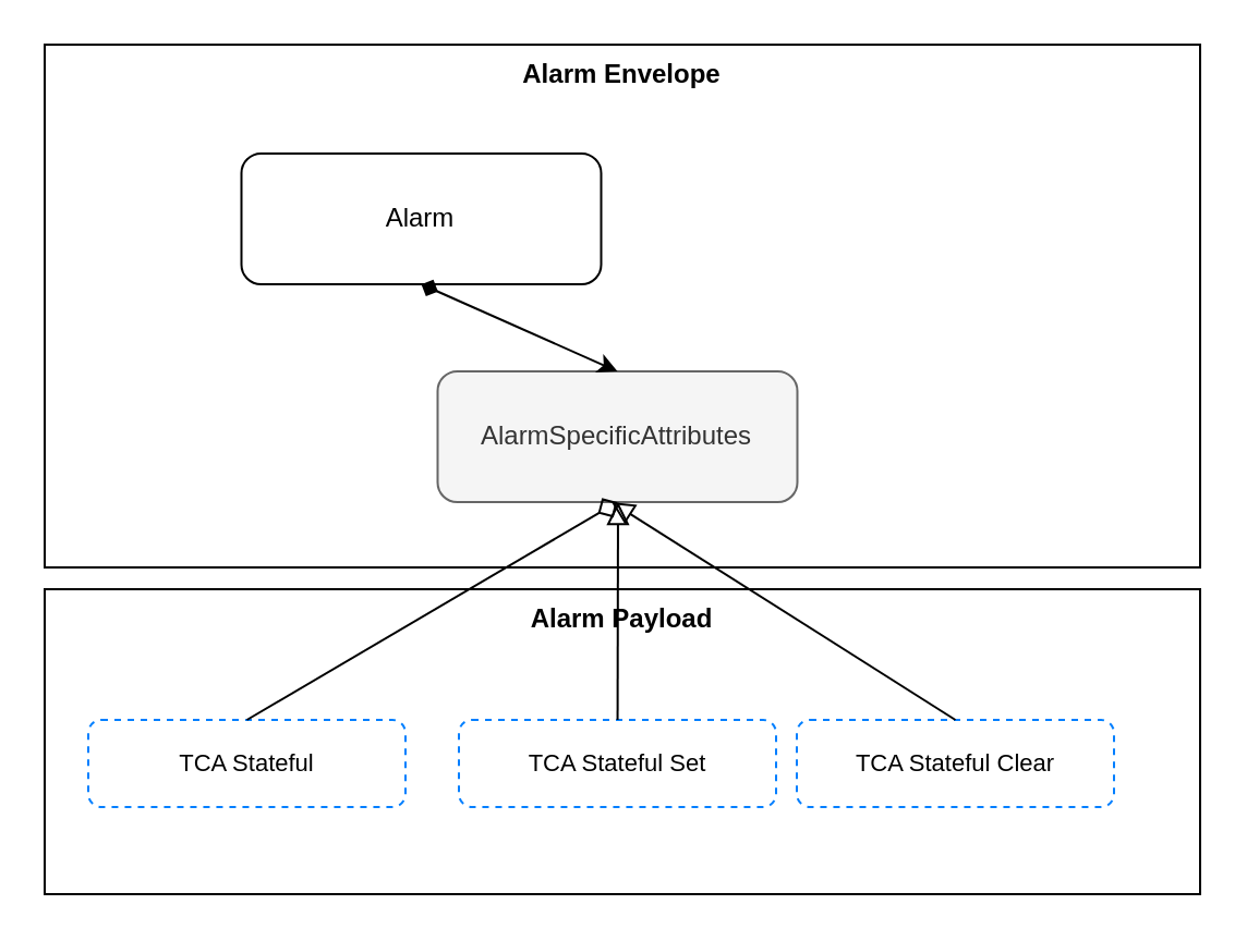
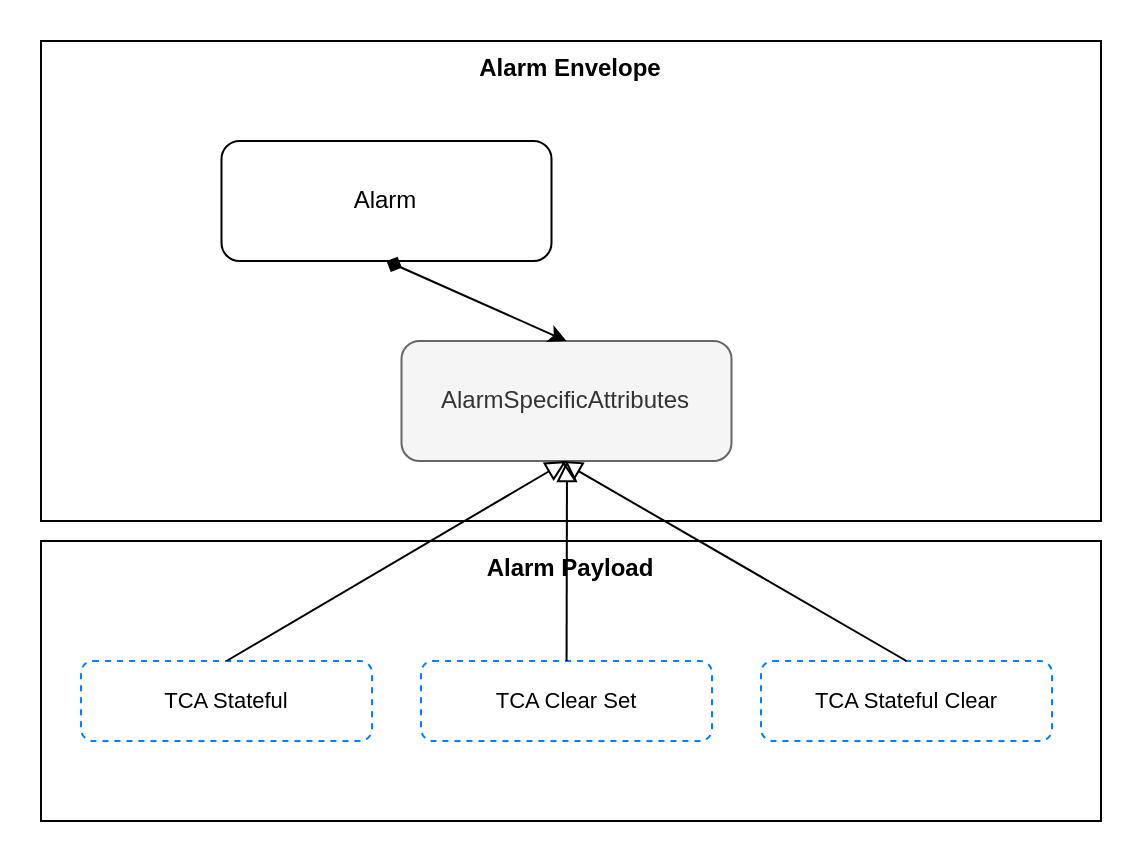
  <mxCell id="0" />
  <mxCell id="1" parent="0" />
  <mxCell id="2" value="&lt;b&gt;Alarm Envelope&lt;/b&gt;" style="rounded=0;whiteSpace=wrap;html=1;verticalAlign=top;" parent="1" vertex="1"><mxGeometry x="20" y="20" width="530" height="240" as="geometry" /></mxCell>
  <mxCell id="3" value="Alarm" style="rounded=1;whiteSpace=wrap;html=1;" parent="1" vertex="1"><mxGeometry x="110.25" y="70" width="165" height="60" as="geometry" /></mxCell>
  <mxCell id="4" value="AlarmSpecificAttributes" style="rounded=1;html=1;whiteSpace=wrap;fillColor=#f5f5f5;strokeColor=#666666;fontColor=#333333;" parent="1" vertex="1"><mxGeometry x="200.25" y="170" width="165" height="60" as="geometry" /></mxCell>
  <mxCell id="5" value="" style="endArrow=classic;html=1;startArrow=diamond;startFill=1;exitX=0.5;exitY=1;exitDx=0;exitDy=0;entryX=0.5;entryY=0;entryDx=0;entryDy=0;" parent="1" source="3" target="4" edge="1"><mxGeometry width="50" height="50" relative="1" as="geometry"><mxPoint x="180" y="310" as="sourcePoint" /><mxPoint x="230" y="260" as="targetPoint" /></mxGeometry></mxCell>
  <mxCell id="6" value="&lt;b&gt;Alarm Payload&lt;/b&gt;" style="rounded=0;whiteSpace=wrap;html=1;verticalAlign=top;" parent="1" vertex="1"><mxGeometry x="20" y="270" width="530" height="140" as="geometry" /></mxCell>
  <mxCell id="7" value="TCA Stateful" style="rounded=1;whiteSpace=wrap;html=1;dashed=1;strokeColor=#007FFF;fontSize=11;" parent="1" vertex="1"><mxGeometry x="40" y="330" width="145.5" height="40" as="geometry" /></mxCell>
- <mxCell id="8" value="" style="endArrow=diamond;html=1;fontSize=11;endFill=0;exitX=0.5;exitY=0;exitDx=0;exitDy=0;entryX=0.5;entryY=1;entryDx=0;entryDy=0;endSize=8;" parent="1" source="7" target="4" edge="1"><mxGeometry width="50" height="50" relative="1" as="geometry"><mxPoint x="20" y="530" as="sourcePoint" /><mxPoint x="70" y="480" as="targetPoint" /></mxGeometry></mxCell>
- <mxCell id="9" value="TCA Stateful Clear" style="rounded=1;whiteSpace=wrap;html=1;dashed=1;strokeColor=#007FFF;fontSize=11;" vertex="1" parent="1"><mxGeometry x="365" y="330" width="145.5" height="40" as="geometry" /></mxCell>
- <mxCell id="10" value="TCA Stateful Set" style="rounded=1;whiteSpace=wrap;html=1;dashed=1;strokeColor=#007FFF;fontSize=11;" vertex="1" parent="1"><mxGeometry x="210" y="330" width="145.5" height="40" as="geometry" /></mxCell>
+ <mxCell id="8" value="" style="endArrow=block;html=1;fontSize=11;endFill=0;exitX=0.5;exitY=0;exitDx=0;exitDy=0;entryX=0.5;entryY=1;entryDx=0;entryDy=0;endSize=8;" parent="1" source="7" target="4" edge="1"><mxGeometry width="50" height="50" relative="1" as="geometry"><mxPoint x="20" y="530" as="sourcePoint" /><mxPoint x="70" y="480" as="targetPoint" /></mxGeometry></mxCell>
+ <mxCell id="9" value="TCA Stateful Clear" style="rounded=1;whiteSpace=wrap;html=1;dashed=1;strokeColor=#007FFF;fontSize=11;" vertex="1" parent="1"><mxGeometry x="380" y="330" width="145.5" height="40" as="geometry" /></mxCell>
+ <mxCell id="10" value="TCA Clear Set" style="rounded=1;whiteSpace=wrap;html=1;dashed=1;strokeColor=#007FFF;fontSize=11;" vertex="1" parent="1"><mxGeometry x="210" y="330" width="145.5" height="40" as="geometry" /></mxCell>
  <mxCell id="11" value="" style="endArrow=block;html=1;fontSize=11;endFill=0;endSize=8;" edge="1" parent="1" source="10"><mxGeometry width="50" height="50" relative="1" as="geometry"><mxPoint x="123" y="340" as="sourcePoint" /><mxPoint x="283" y="230" as="targetPoint" /></mxGeometry></mxCell>
  <mxCell id="12" value="" style="endArrow=block;html=1;fontSize=11;endFill=0;exitX=0.5;exitY=0;exitDx=0;exitDy=0;endSize=8;" edge="1" parent="1" source="9"><mxGeometry width="50" height="50" relative="1" as="geometry"><mxPoint x="133" y="350" as="sourcePoint" /><mxPoint x="280" y="230" as="targetPoint" /></mxGeometry></mxCell>
